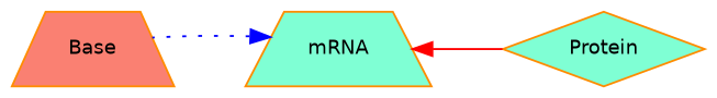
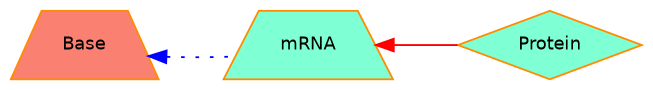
  digraph {
    rankdir=LR
    node [color=darkorange fillcolor=aquamarine fontname=Helvetica fontsize=10 shape=trapezium style=filled]
    edge [dir=back fontname=Helvetica fontsize=10 labelfontname=Helvetica labelfontsize=10]
    n1 [fillcolor=salmon height=0.2 label=Base width=0.4]
    n2 [height=0.2 label=mRNA width=0.4]
    n3 [height=0.2 label=Protein shape=diamond width=0.4]
-   n2 -> n1 [color=blue style=dotted]
+   n1 -> n2 [color=blue style=dotted]
    n2 -> n3 [color=red style=solid]
  }
